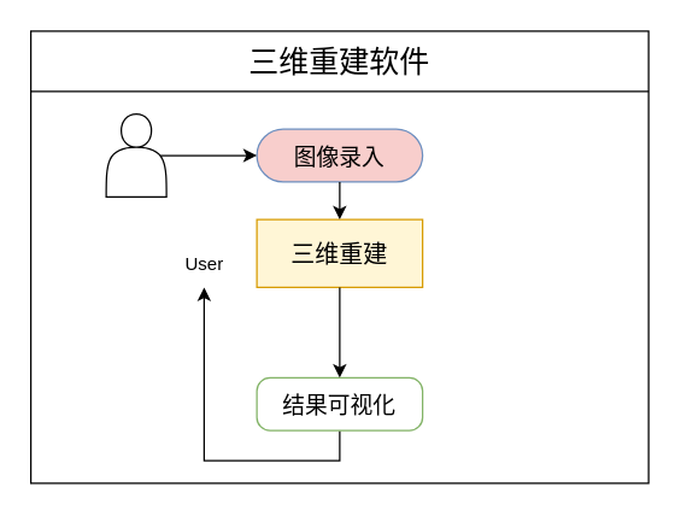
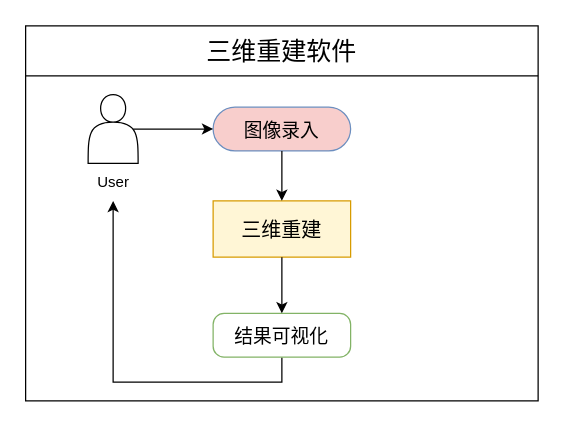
  <mxCell id="0" />
  <mxCell id="1" parent="0" />
  <mxCell id="2" value="&lt;font style=&quot;font-size: 20px; font-weight: normal;&quot;&gt;三维重建软件&lt;/font&gt;" style="swimlane;whiteSpace=wrap;html=1;startSize=40;" vertex="1" parent="1"><mxGeometry x="20" y="20" width="410" height="300" as="geometry" /></mxCell>
  <mxCell id="3" value="&lt;font face=&quot;Tahoma&quot; style=&quot;font-size: 15px;&quot;&gt;图像录入&lt;/font&gt;" style="rounded=1;whiteSpace=wrap;html=1;fillColor=#f8cecc;strokeColor=#6c8ebf;arcSize=50;" vertex="1" parent="2"><mxGeometry x="150" y="65" width="110" height="35" as="geometry" /></mxCell>
- <mxCell id="4" value="&lt;font face=&quot;Tahoma&quot; style=&quot;font-size: 16px;&quot;&gt;三维重建&lt;/font&gt;" style="rounded=1;whiteSpace=wrap;html=1;fillColor=light-dark(#fff6d6, #36210a);strokeColor=#d79b00;arcSize=0;" vertex="1" parent="2"><mxGeometry x="150" y="125" width="110" height="45" as="geometry" /></mxCell>
+ <mxCell id="4" value="&lt;font face=&quot;Tahoma&quot; style=&quot;font-size: 16px;&quot;&gt;三维重建&lt;/font&gt;" style="rounded=1;whiteSpace=wrap;html=1;fillColor=light-dark(#fff6d6, #36210a);strokeColor=#d79b00;arcSize=0;" vertex="1" parent="2"><mxGeometry x="150" y="140" width="110" height="45" as="geometry" /></mxCell>
  <mxCell id="5" value="" style="edgeStyle=orthogonalEdgeStyle;rounded=0;orthogonalLoop=1;jettySize=auto;html=1;" edge="1" parent="2" source="3" target="4"><mxGeometry relative="1" as="geometry" /></mxCell>
  <mxCell id="6" style="edgeStyle=orthogonalEdgeStyle;rounded=0;orthogonalLoop=1;jettySize=auto;html=1;exitX=0.5;exitY=1;exitDx=0;exitDy=0;" edge="1" parent="2" source="7" target="11"><mxGeometry relative="1" as="geometry" /></mxCell>
  <mxCell id="7" value="&lt;font face=&quot;Tahoma&quot; style=&quot;font-size: 15px;&quot;&gt;结果可视化&lt;/font&gt;" style="rounded=1;whiteSpace=wrap;html=1;fillColor=#ffffff;strokeColor=#82b366;arcSize=25;" vertex="1" parent="2"><mxGeometry x="150" y="230" width="110" height="35" as="geometry" /></mxCell>
  <mxCell id="8" value="" style="edgeStyle=orthogonalEdgeStyle;rounded=0;orthogonalLoop=1;jettySize=auto;html=1;" edge="1" parent="2" source="4" target="7"><mxGeometry relative="1" as="geometry" /></mxCell>
  <mxCell id="9" style="edgeStyle=orthogonalEdgeStyle;rounded=0;orthogonalLoop=1;jettySize=auto;html=1;exitX=0.9;exitY=0.5;exitDx=0;exitDy=0;exitPerimeter=0;entryX=0;entryY=0.5;entryDx=0;entryDy=0;" edge="1" parent="2" source="10" target="3"><mxGeometry relative="1" as="geometry" /></mxCell>
  <mxCell id="10" value="" style="shape=actor;whiteSpace=wrap;html=1;" vertex="1" parent="2"><mxGeometry x="50" y="55" width="40" height="55" as="geometry" /></mxCell>
- <mxCell id="11" value="User" style="text;html=1;align=center;verticalAlign=middle;resizable=0;points=[];autosize=1;strokeColor=none;fillColor=none;" vertex="1" parent="2"><mxGeometry x="90" y="140" width="50" height="30" as="geometry" /></mxCell>
+ <mxCell id="11" value="User" style="text;html=1;align=center;verticalAlign=middle;resizable=0;points=[];autosize=1;strokeColor=none;fillColor=none;" vertex="1" parent="2"><mxGeometry x="45" y="110" width="50" height="30" as="geometry" /></mxCell>
